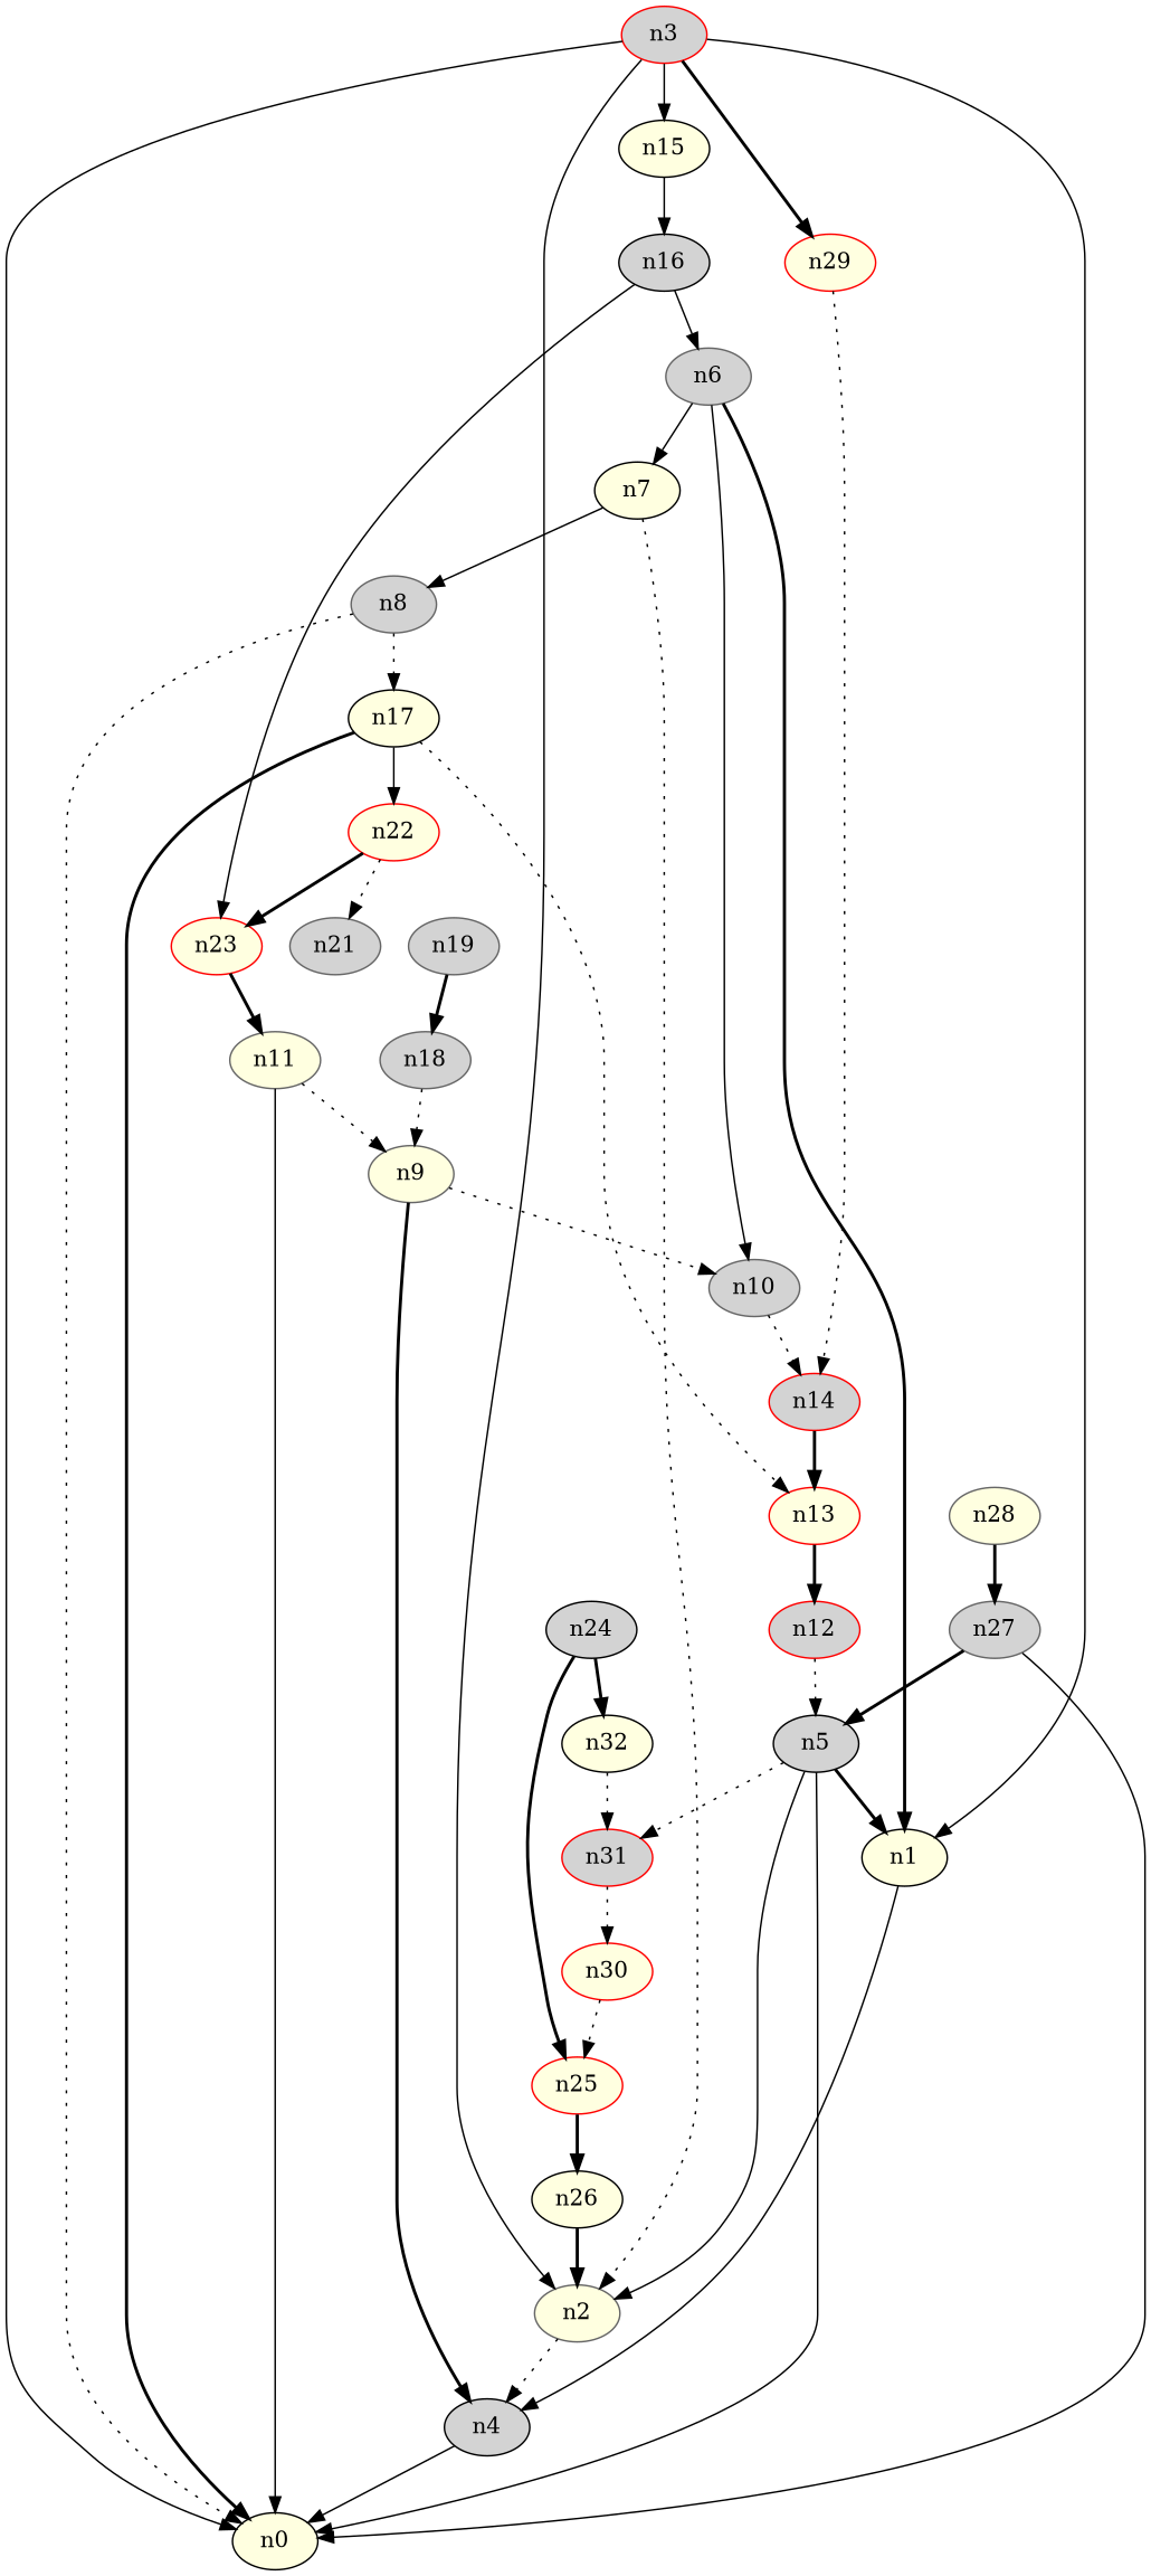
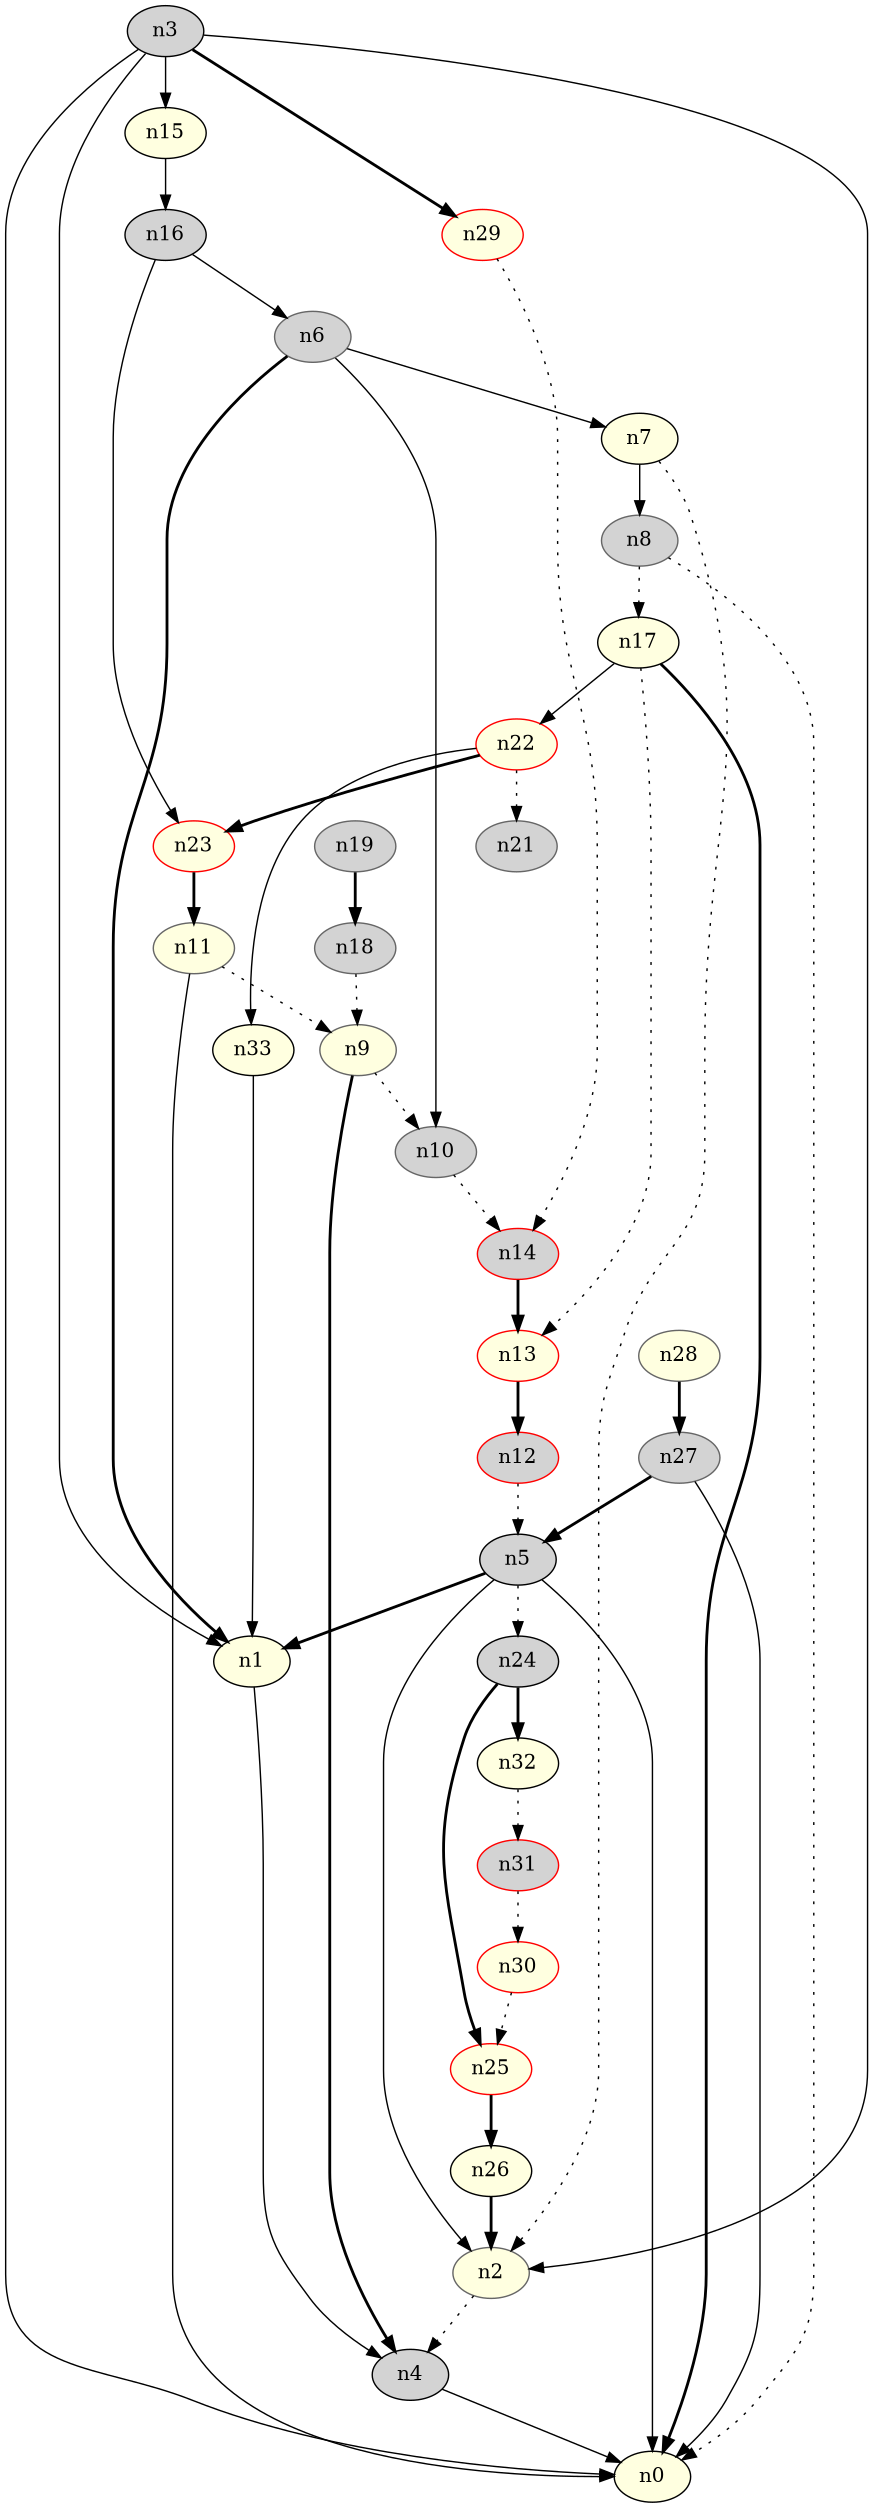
  digraph {
    node [color=black fillcolor=lightyellow style=filled]
    edge [style=solid]
    n4 [fillcolor=lightgrey]
    n1
    n0
    n2 [color=gray40]
-   n3 [color=red fillcolor=lightgrey]
+   n3 [fillcolor=lightgrey]
    n15
    n29 [color=red]
    n16 [fillcolor=lightgrey]
    n14 [color=red fillcolor=lightgrey]
    n6 [color=gray40 fillcolor=lightgrey]
    n23 [color=red]
    n13 [color=red]
    n5 [fillcolor=lightgrey]
    n24 [fillcolor=lightgrey]
    n25 [color=red]
    n32
    n26
    n31 [color=red fillcolor=lightgrey]
    n7
    n10 [color=gray40 fillcolor=lightgrey]
    n8 [color=gray40 fillcolor=lightgrey]
    n17
    n22 [color=red]
    n12 [color=red fillcolor=lightgrey]
    n21 [color=gray40 fillcolor=lightgrey]
+   n33
    n9 [color=gray40]
    n11 [color=gray40]
    n28 [color=gray40]
    n27 [color=gray40 fillcolor=lightgrey]
    n18 [color=gray40 fillcolor=lightgrey]
    n19 [color=gray40 fillcolor=lightgrey]
    n30 [color=red]
    n4 -> n0
    n1 -> n4
    n2 -> n4 [style=dotted]
    n3 -> n1
    n3 -> n0
    n3 -> n2
    n3 -> n15
    n3 -> n29 [style=bold]
    n15 -> n16
    n29 -> n14 [style=dotted]
    n16 -> n6
    n16 -> n23
    n14 -> n13 [style=bold]
    n6 -> n1 [style=bold]
    n6 -> n7
    n6 -> n10
    n23 -> n11 [style=bold]
    n13 -> n12 [style=bold]
    n5 -> n1 [style=bold]
    n5 -> n0
    n5 -> n2
-   n5 -> n31 [style=dotted]
+   n5 -> n24 [style=dotted]
    n24 -> n25 [style=bold]
    n24 -> n32 [style=bold]
    n25 -> n26 [style=bold]
    n32 -> n31 [style=dotted]
    n26 -> n2 [style=bold]
    n31 -> n30 [style=dotted]
    n7 -> n2 [style=dotted]
    n7 -> n8
    n10 -> n14 [style=dotted]
    n8 -> n0 [style=dotted]
    n8 -> n17 [style=dotted]
    n17 -> n0 [style=bold]
    n17 -> n13 [style=dotted]
    n17 -> n22
    n22 -> n23 [style=bold]
    n22 -> n21 [style=dotted]
+   n22 -> n33
    n12 -> n5 [style=dotted]
+   n33 -> n1
    n9 -> n4 [style=bold]
    n9 -> n10 [style=dotted]
    n11 -> n0
    n11 -> n9 [style=dotted]
    n28 -> n27 [style=bold]
    n27 -> n0
    n27 -> n5 [style=bold]
    n18 -> n9 [style=dotted]
    n19 -> n18 [style=bold]
    n30 -> n25 [style=dotted]
  }
